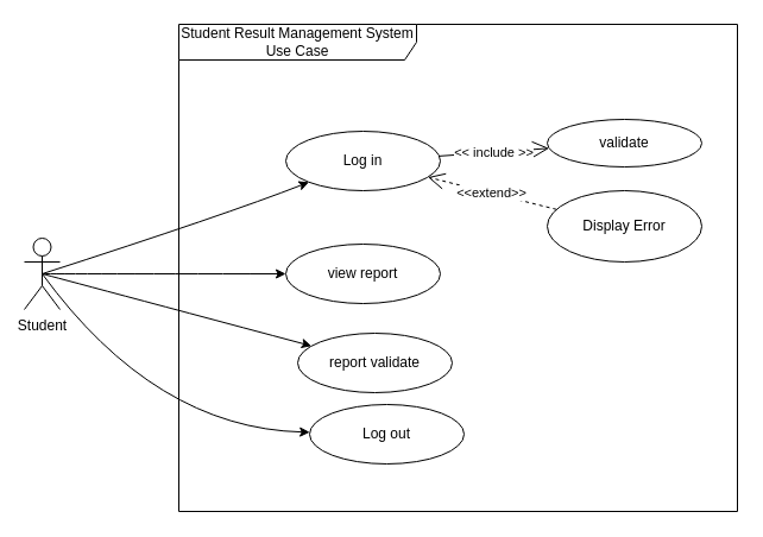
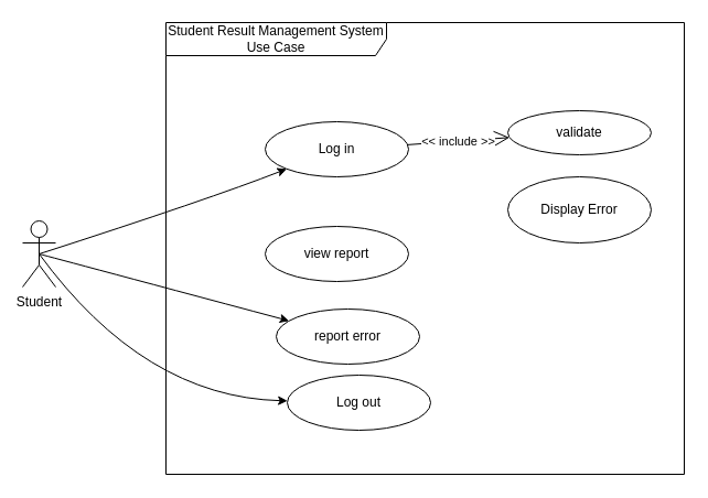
  <mxCell id="0" />
  <mxCell id="1" parent="0" />
  <mxCell id="2" value="Student" style="shape=umlActor;verticalLabelPosition=bottom;verticalAlign=top;html=1;" vertex="1" parent="1"><mxGeometry x="20" y="200" width="30" height="60" as="geometry" /></mxCell>
  <mxCell id="3" value="Log in" style="ellipse;whiteSpace=wrap;html=1;" vertex="1" parent="1"><mxGeometry x="240" y="110" width="130" height="50" as="geometry" /></mxCell>
  <mxCell id="4" value="view report" style="ellipse;whiteSpace=wrap;html=1;" vertex="1" parent="1"><mxGeometry x="240" y="205" width="130" height="50" as="geometry" /></mxCell>
- <mxCell id="5" value="report validate" style="ellipse;whiteSpace=wrap;html=1;" vertex="1" parent="1"><mxGeometry x="250" y="280" width="130" height="50" as="geometry" /></mxCell>
+ <mxCell id="5" value="report error" style="ellipse;whiteSpace=wrap;html=1;" vertex="1" parent="1"><mxGeometry x="250" y="280" width="130" height="50" as="geometry" /></mxCell>
  <mxCell id="6" value="Log out" style="ellipse;whiteSpace=wrap;html=1;" vertex="1" parent="1"><mxGeometry x="260" y="340" width="130" height="50" as="geometry" /></mxCell>
  <mxCell id="7" value="validate" style="ellipse;whiteSpace=wrap;html=1;" vertex="1" parent="1"><mxGeometry x="460" y="100" width="130" height="40" as="geometry" /></mxCell>
  <mxCell id="8" style="html=1;exitX=0.5;exitY=0.5;exitPerimeter=0;jettySize=auto;orthogonalLoop=1;curved=1;fontColor=#000000;exitDx=0;exitDy=0;strokeColor=#000000;" edge="1" parent="1" source="2" target="3"><mxGeometry relative="1" as="geometry"><mxPoint x="50" y="215" as="sourcePoint" /><mxPoint x="135" y="205" as="targetPoint" /><Array as="points"><mxPoint x="190" y="180" /></Array></mxGeometry></mxCell>
- <mxCell id="9" style="html=1;exitX=0.5;exitY=0.5;exitPerimeter=0;jettySize=auto;orthogonalLoop=1;curved=1;fontColor=#000000;exitDx=0;exitDy=0;strokeColor=#000000;" edge="1" parent="1" source="2" target="4"><mxGeometry relative="1" as="geometry"><mxPoint x="105" y="260" as="sourcePoint" /><mxPoint x="264.936" y="234.556" as="targetPoint" /></mxGeometry></mxCell>
  <mxCell id="10" style="html=1;exitX=0.5;exitY=0.5;exitPerimeter=0;jettySize=auto;orthogonalLoop=1;curved=1;fontColor=#000000;exitDx=0;exitDy=0;strokeColor=#000000;" edge="1" parent="1" source="2" target="5"><mxGeometry relative="1" as="geometry"><mxPoint x="115" y="270" as="sourcePoint" /><mxPoint x="274.936" y="244.556" as="targetPoint" /></mxGeometry></mxCell>
  <mxCell id="11" style="html=1;exitX=0.5;exitY=0.5;exitPerimeter=0;jettySize=auto;orthogonalLoop=1;curved=1;fontColor=#000000;exitDx=0;exitDy=0;strokeColor=#000000;" edge="1" parent="1" source="2" target="6"><mxGeometry relative="1" as="geometry"><mxPoint x="145" y="300" as="sourcePoint" /><mxPoint x="304.936" y="274.556" as="targetPoint" /><Array as="points"><mxPoint x="130" y="360" /></Array></mxGeometry></mxCell>
  <mxCell id="12" value="&amp;lt;&amp;lt; include &amp;gt;&amp;gt;" style="endArrow=open;endSize=12;dashed=0;html=1;fontColor=#000000;strokeColor=#000000;" edge="1" parent="1" source="3" target="7"><mxGeometry width="160" relative="1" as="geometry"><mxPoint x="255" y="115" as="sourcePoint" /><mxPoint x="382.574" y="96.716" as="targetPoint" /></mxGeometry></mxCell>
  <mxCell id="13" value="Student Result Management System Use Case" style="shape=umlFrame;whiteSpace=wrap;html=1;strokeWidth=1;fillColor=none;width=200;height=30;fontColor=#000000;strokeColor=#000000;" vertex="1" parent="1"><mxGeometry x="150" y="20" width="470" height="410" as="geometry" /></mxCell>
- <mxCell id="14" value="&amp;lt;&amp;lt;extend&amp;gt;&amp;gt;" style="endArrow=open;endSize=12;dashed=1;html=1;fontColor=#000000;strokeColor=#000000;" edge="1" parent="1" source="15" target="3"><mxGeometry width="160" relative="1" as="geometry"><mxPoint x="470" y="180" as="sourcePoint" /><mxPoint x="471.539" y="134.327" as="targetPoint" /></mxGeometry></mxCell>
  <mxCell id="15" value="Display Error" style="ellipse;whiteSpace=wrap;html=1;" vertex="1" parent="1"><mxGeometry x="460" y="160" width="130" height="60" as="geometry" /></mxCell>
